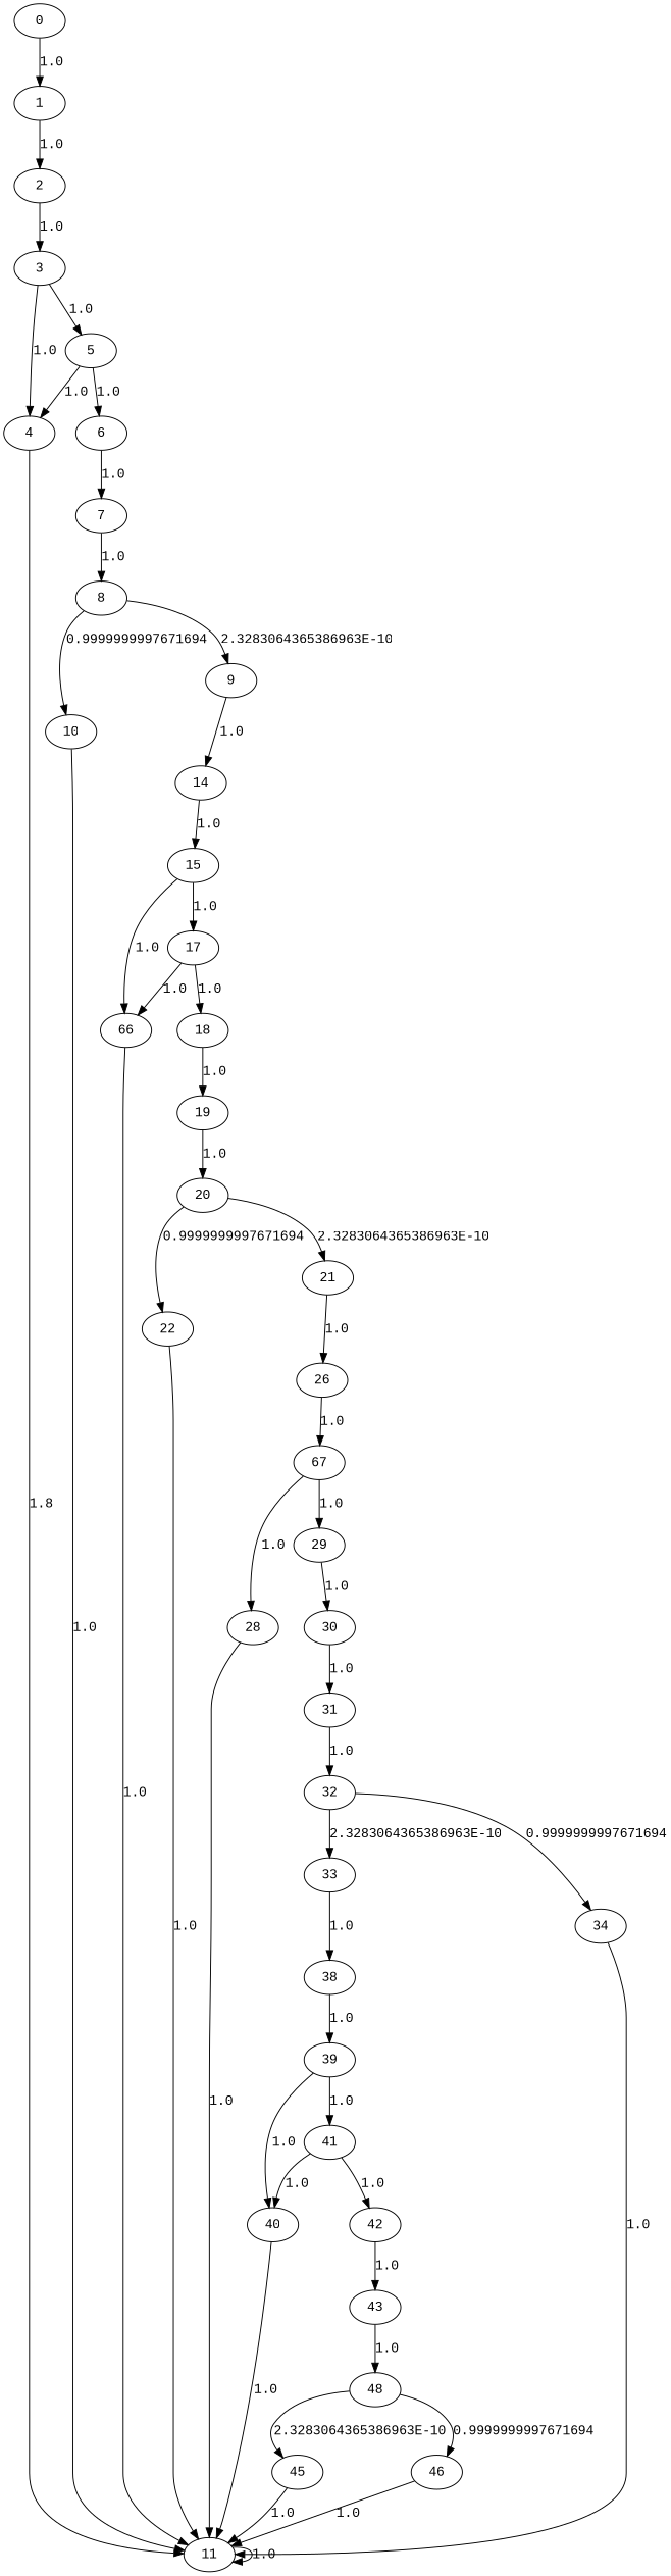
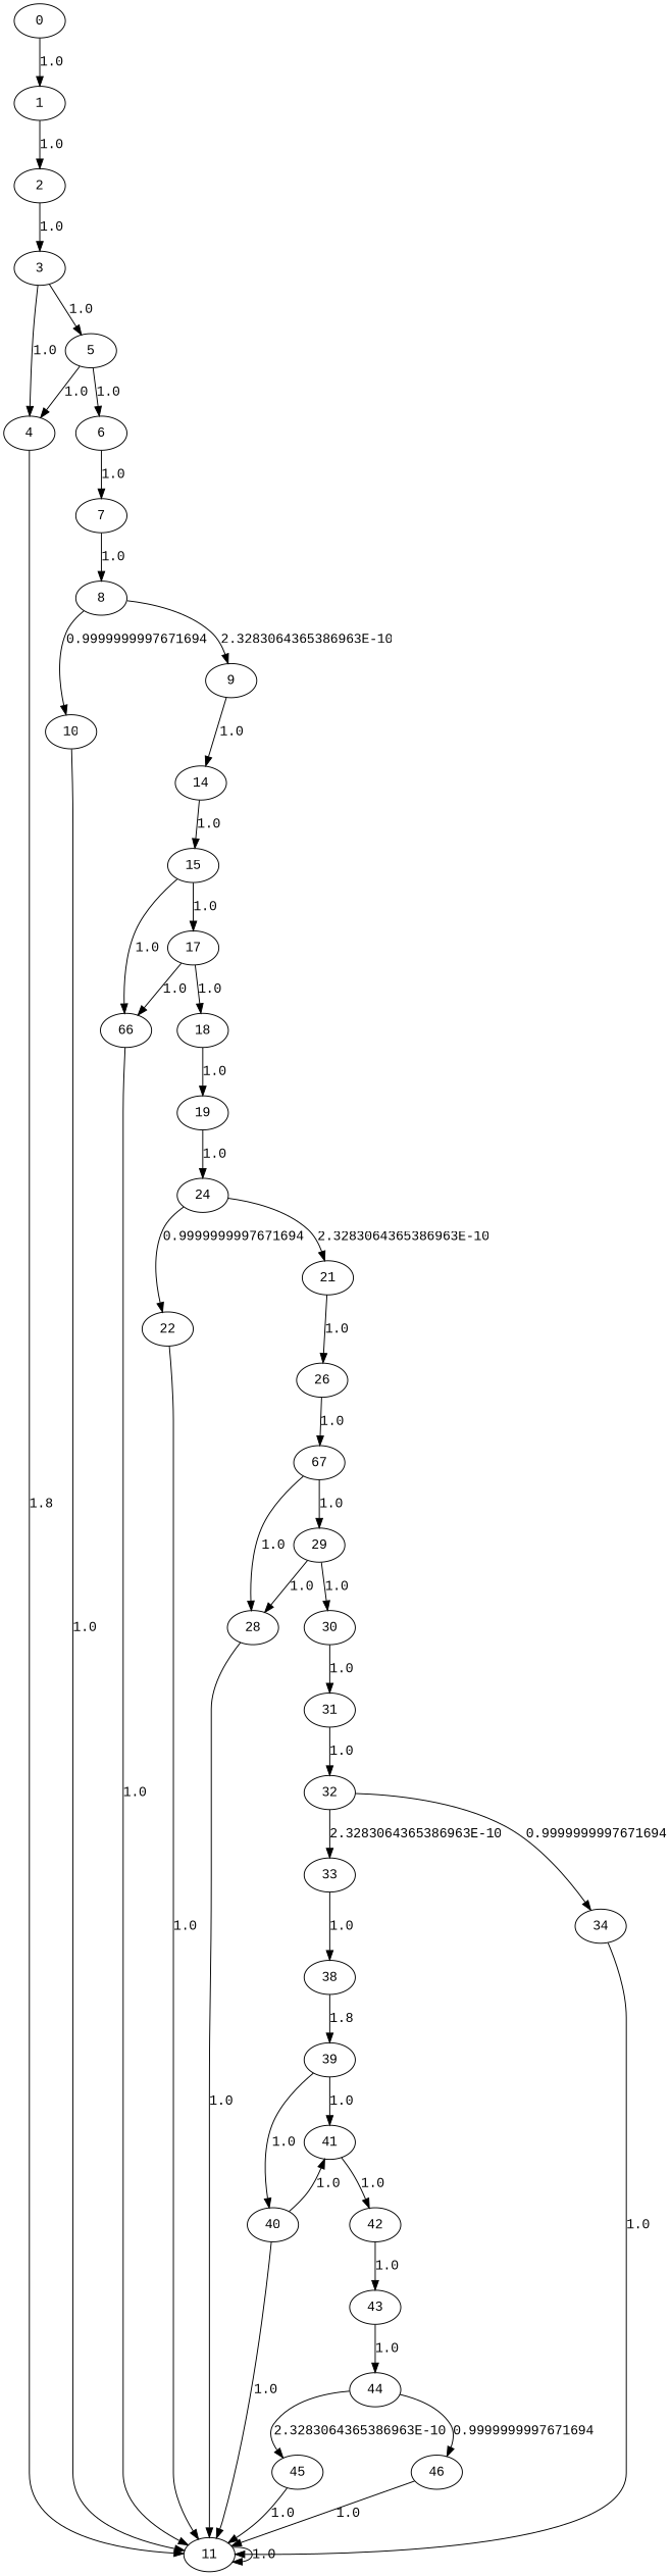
  digraph {
    fontname="Liberation Mono"
    node [fontname="Liberation Mono"]
    edge [fontname="Liberation Mono"]
    22
    11
-   44 [label=48]
+   44
    45
    46
    n6 [label=67]
    26
    28
    29
    30
    31
    32
    33
    34
    38
    10
    39
    40
    41
    14
    15
    n22 [label=66]
    17
    18
    19
    42
-   20
+   20 [label=24]
    43
    21
    0
    1
    2
    3
    4
    5
    6
    7
    8
    9
    22 -> 11 [label=1.0]
    11 -> 11 [label=1.0]
    44 -> 45 [label="2.3283064365386963E-10"]
    44 -> 46 [label=0.9999999997671694]
    45 -> 11 [label=1.0]
    46 -> 11 [label=1.0]
    n6 -> 28 [label=1.0]
    n6 -> 29 [label=1.0]
    26 -> n6 [label=1.0]
    28 -> 11 [label=1.0]
+   29 -> 28 [label=1.0]
    29 -> 30 [label=1.0]
    30 -> 31 [label=1.0]
    31 -> 32 [label=1.0]
    32 -> 33 [label="2.3283064365386963E-10"]
    32 -> 34 [label=0.9999999997671694]
    33 -> 38 [label=1.0]
    34 -> 11 [label=1.0]
-   38 -> 39 [label=1.0]
+   38 -> 39 [label=1.8]
    10 -> 11 [label=1.0]
    39 -> 40 [label=1.0]
    39 -> 41 [label=1.0]
    40 -> 11 [label=1.0]
-   41 -> 40 [label=1.0]
+   40 -> 41 [label=1.0]
    41 -> 42 [label=1.0]
    14 -> 15 [label=1.0]
    15 -> n22 [label=1.0]
    15 -> 17 [label=1.0]
    n22 -> 11 [label=1.0]
    17 -> n22 [label=1.0]
    17 -> 18 [label=1.0]
    18 -> 19 [label=1.0]
    19 -> 20 [label=1.0]
    42 -> 43 [label=1.0]
    20 -> 22 [label=0.9999999997671694]
    20 -> 21 [label="2.3283064365386963E-10"]
    43 -> 44 [label=1.0]
    21 -> 26 [label=1.0]
    0 -> 1 [label=1.0]
    1 -> 2 [label=1.0]
    2 -> 3 [label=1.0]
    3 -> 4 [label=1.0]
    3 -> 5 [label=1.0]
    4 -> 11 [label=1.8]
    5 -> 4 [label=1.0]
    5 -> 6 [label=1.0]
    6 -> 7 [label=1.0]
    7 -> 8 [label=1.0]
    8 -> 10 [label=0.9999999997671694]
    8 -> 9 [label="2.3283064365386963E-10"]
    9 -> 14 [label=1.0]
  }
